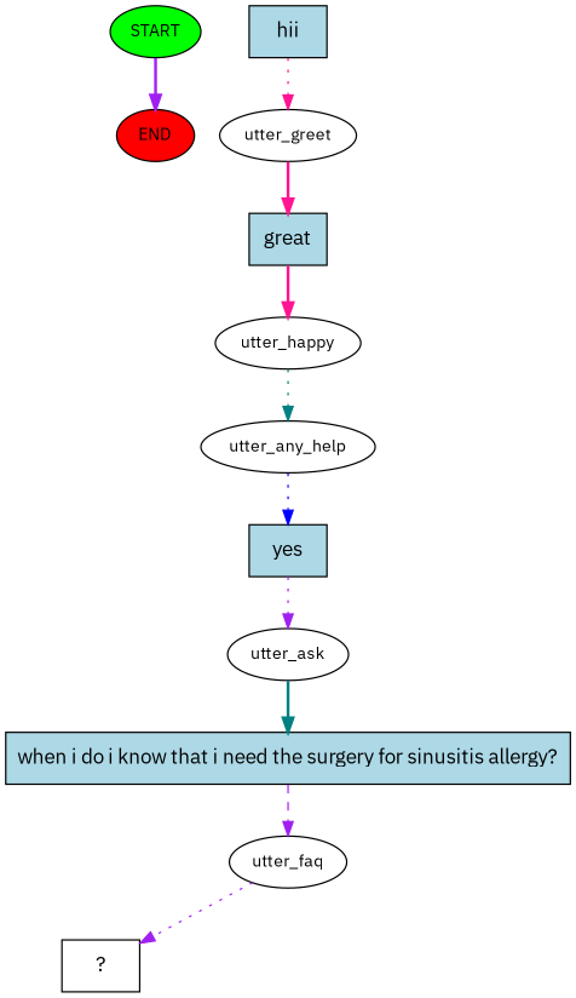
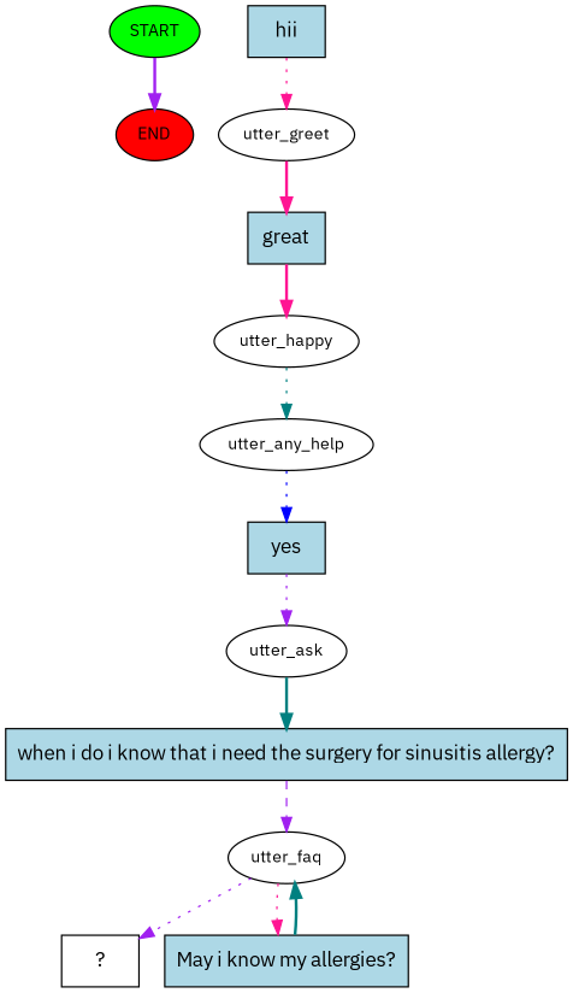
  digraph {
    fontname="IBM Plex Sans"
    node [fontname="IBM Plex Sans" fontsize=12 style=filled]
    edge [color=purple fontname="IBM Plex Sans" style=dotted]
    n1 [fillcolor=green label=START]
    n2 [fillcolor=red label=END]
    n3 [fillcolor=lightblue label=hii shape=rect fontsize=""]
    n4 [label=utter_greet style=""]
    n5 [fillcolor=lightblue label=great shape=rect fontsize=""]
    n6 [label=utter_happy style=""]
    n7 [label=utter_any_help style=""]
    n8 [fillcolor=lightblue label=yes shape=rect fontsize=""]
    n9 [label=utter_ask style=""]
    n10 [fillcolor=lightblue label="when i do i know that i need the surgery for sinusitis allergy?" shape=rect fontsize=""]
    n11 [label=utter_faq style=""]
    n12 [label="  ?  " shape=rect fontsize="" style=""]
+   n13 [fillcolor=lightblue label="May i know my allergies?" shape=rect fontsize=""]
    n1 -> n2 [style=bold]
    n3 -> n4 [color=deeppink]
    n4 -> n5 [color=deeppink style=bold]
    n5 -> n6 [color=deeppink style=bold]
    n6 -> n7 [color=teal]
    n7 -> n8 [color=blue]
    n8 -> n9
    n9 -> n10 [color=teal style=bold]
    n10 -> n11 [style=dashed]
    n11 -> n12
+   n11 -> n13 [color=deeppink]
+   n13 -> n11 [color=teal style=bold]
  }
